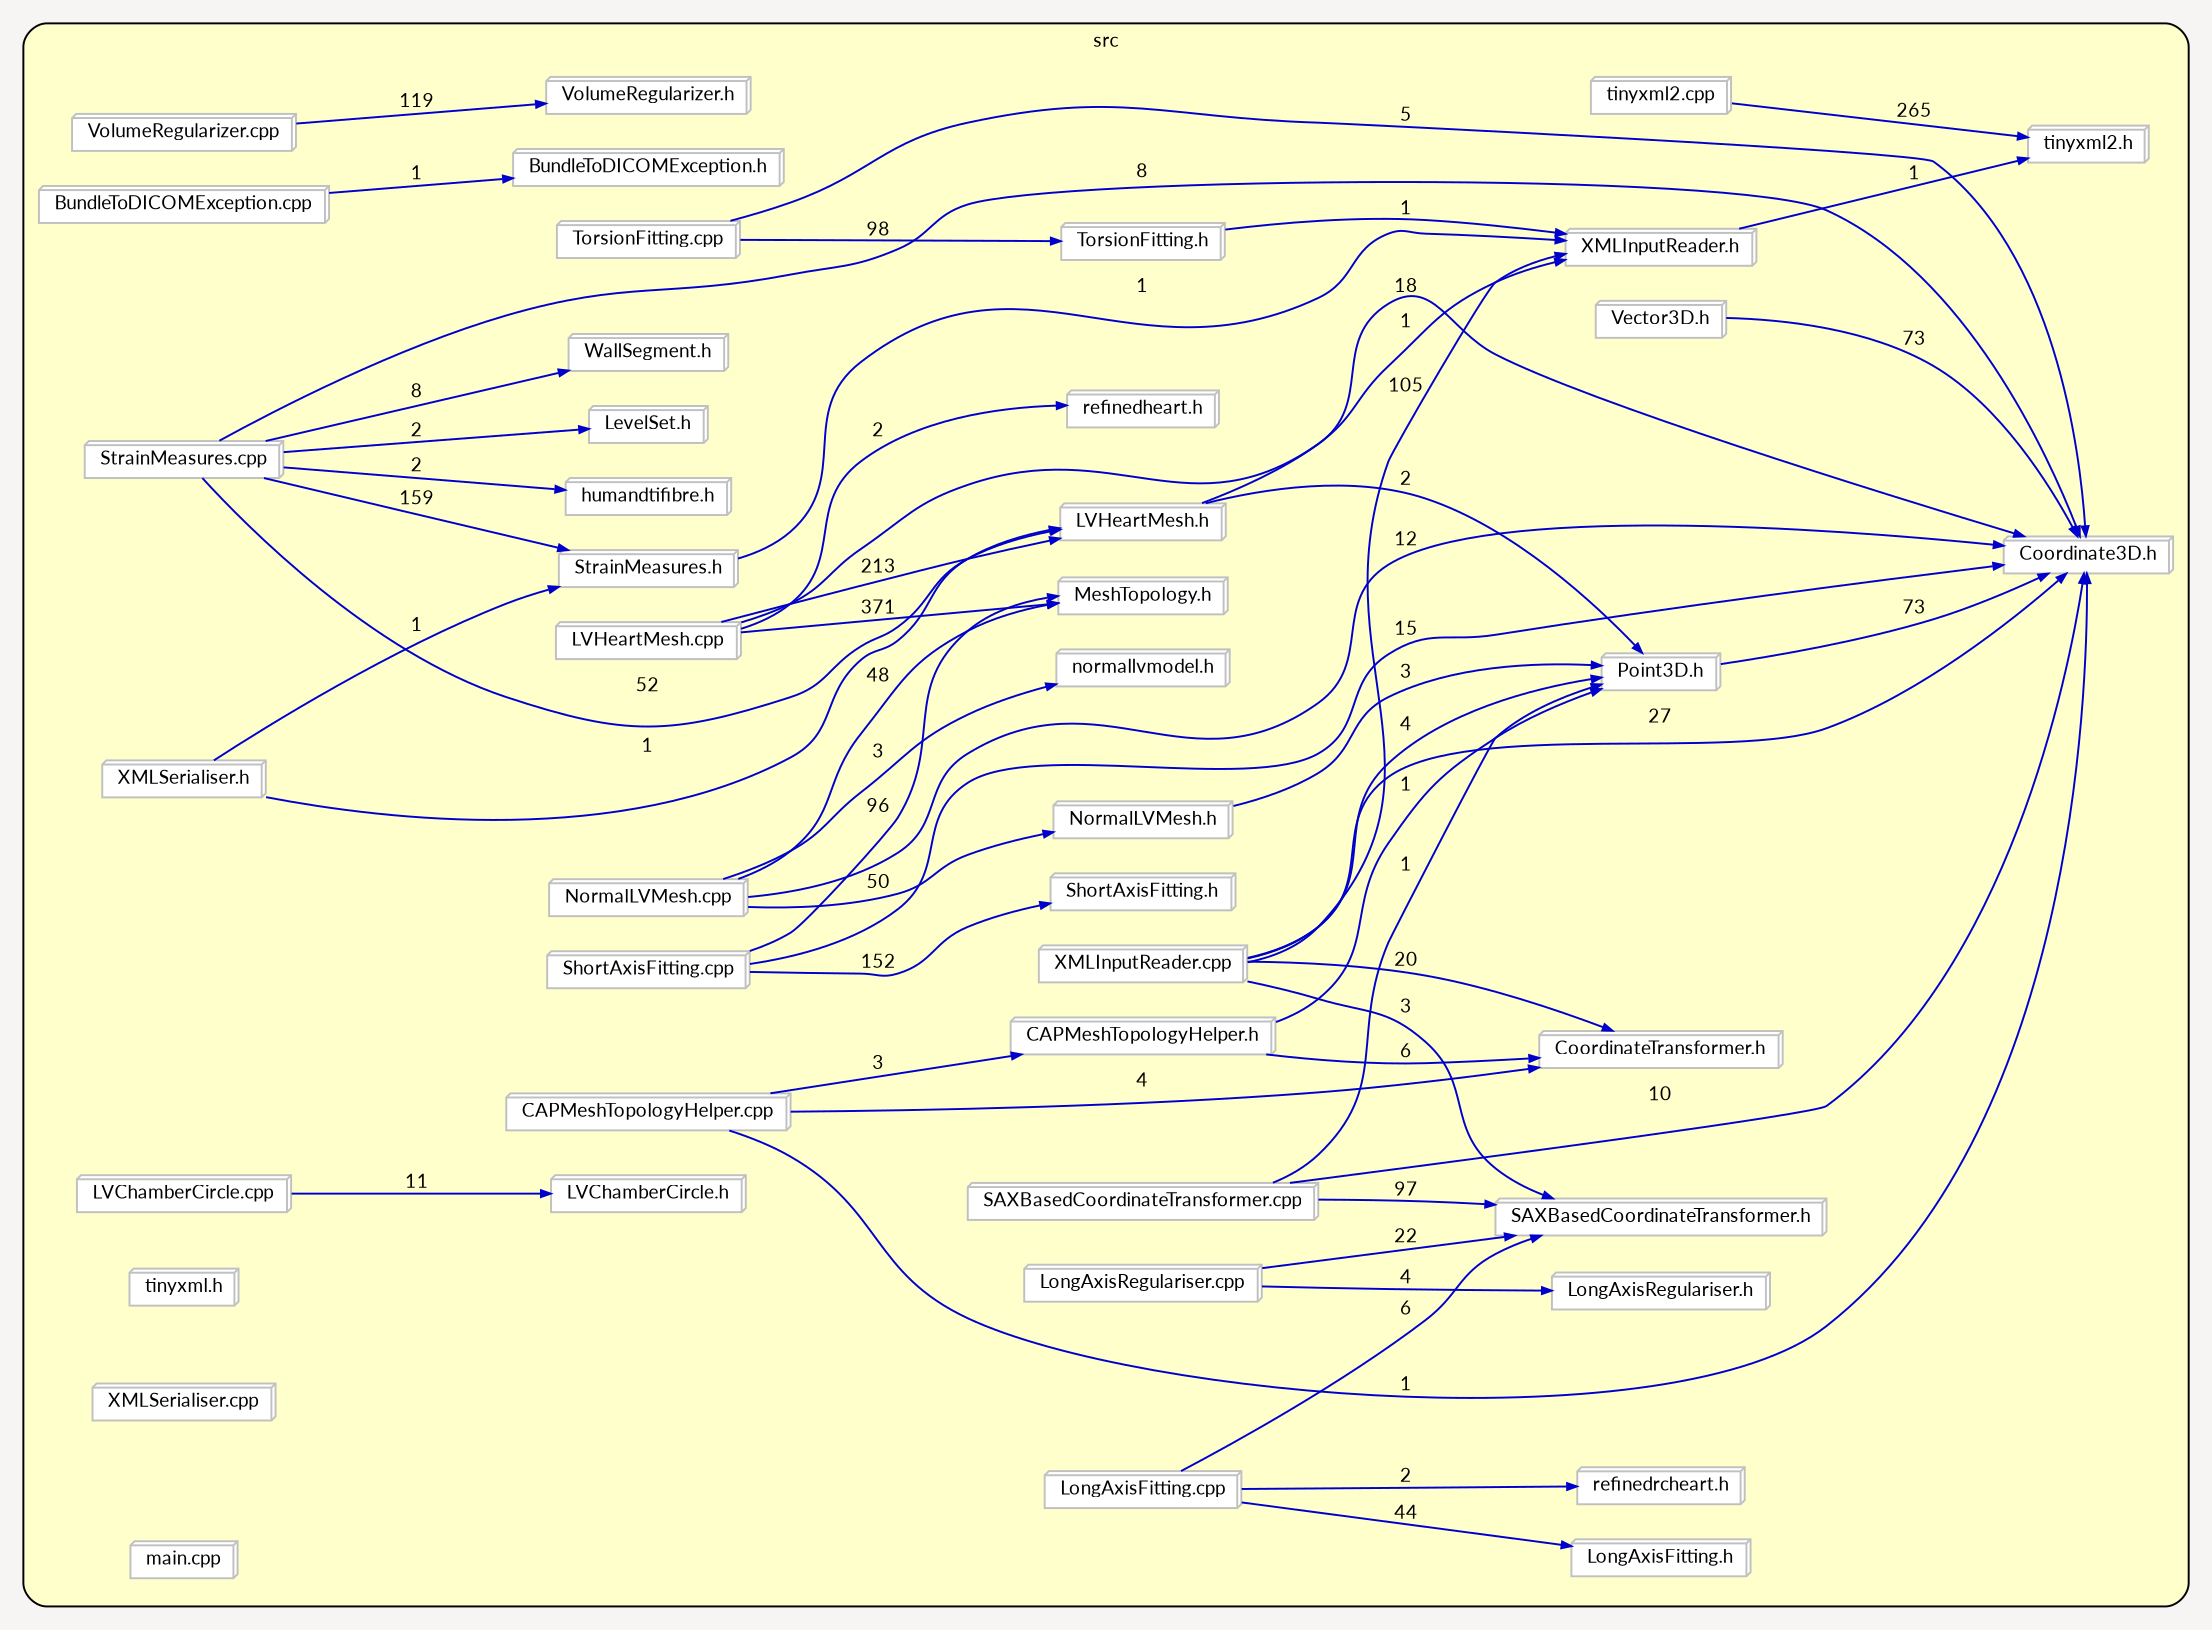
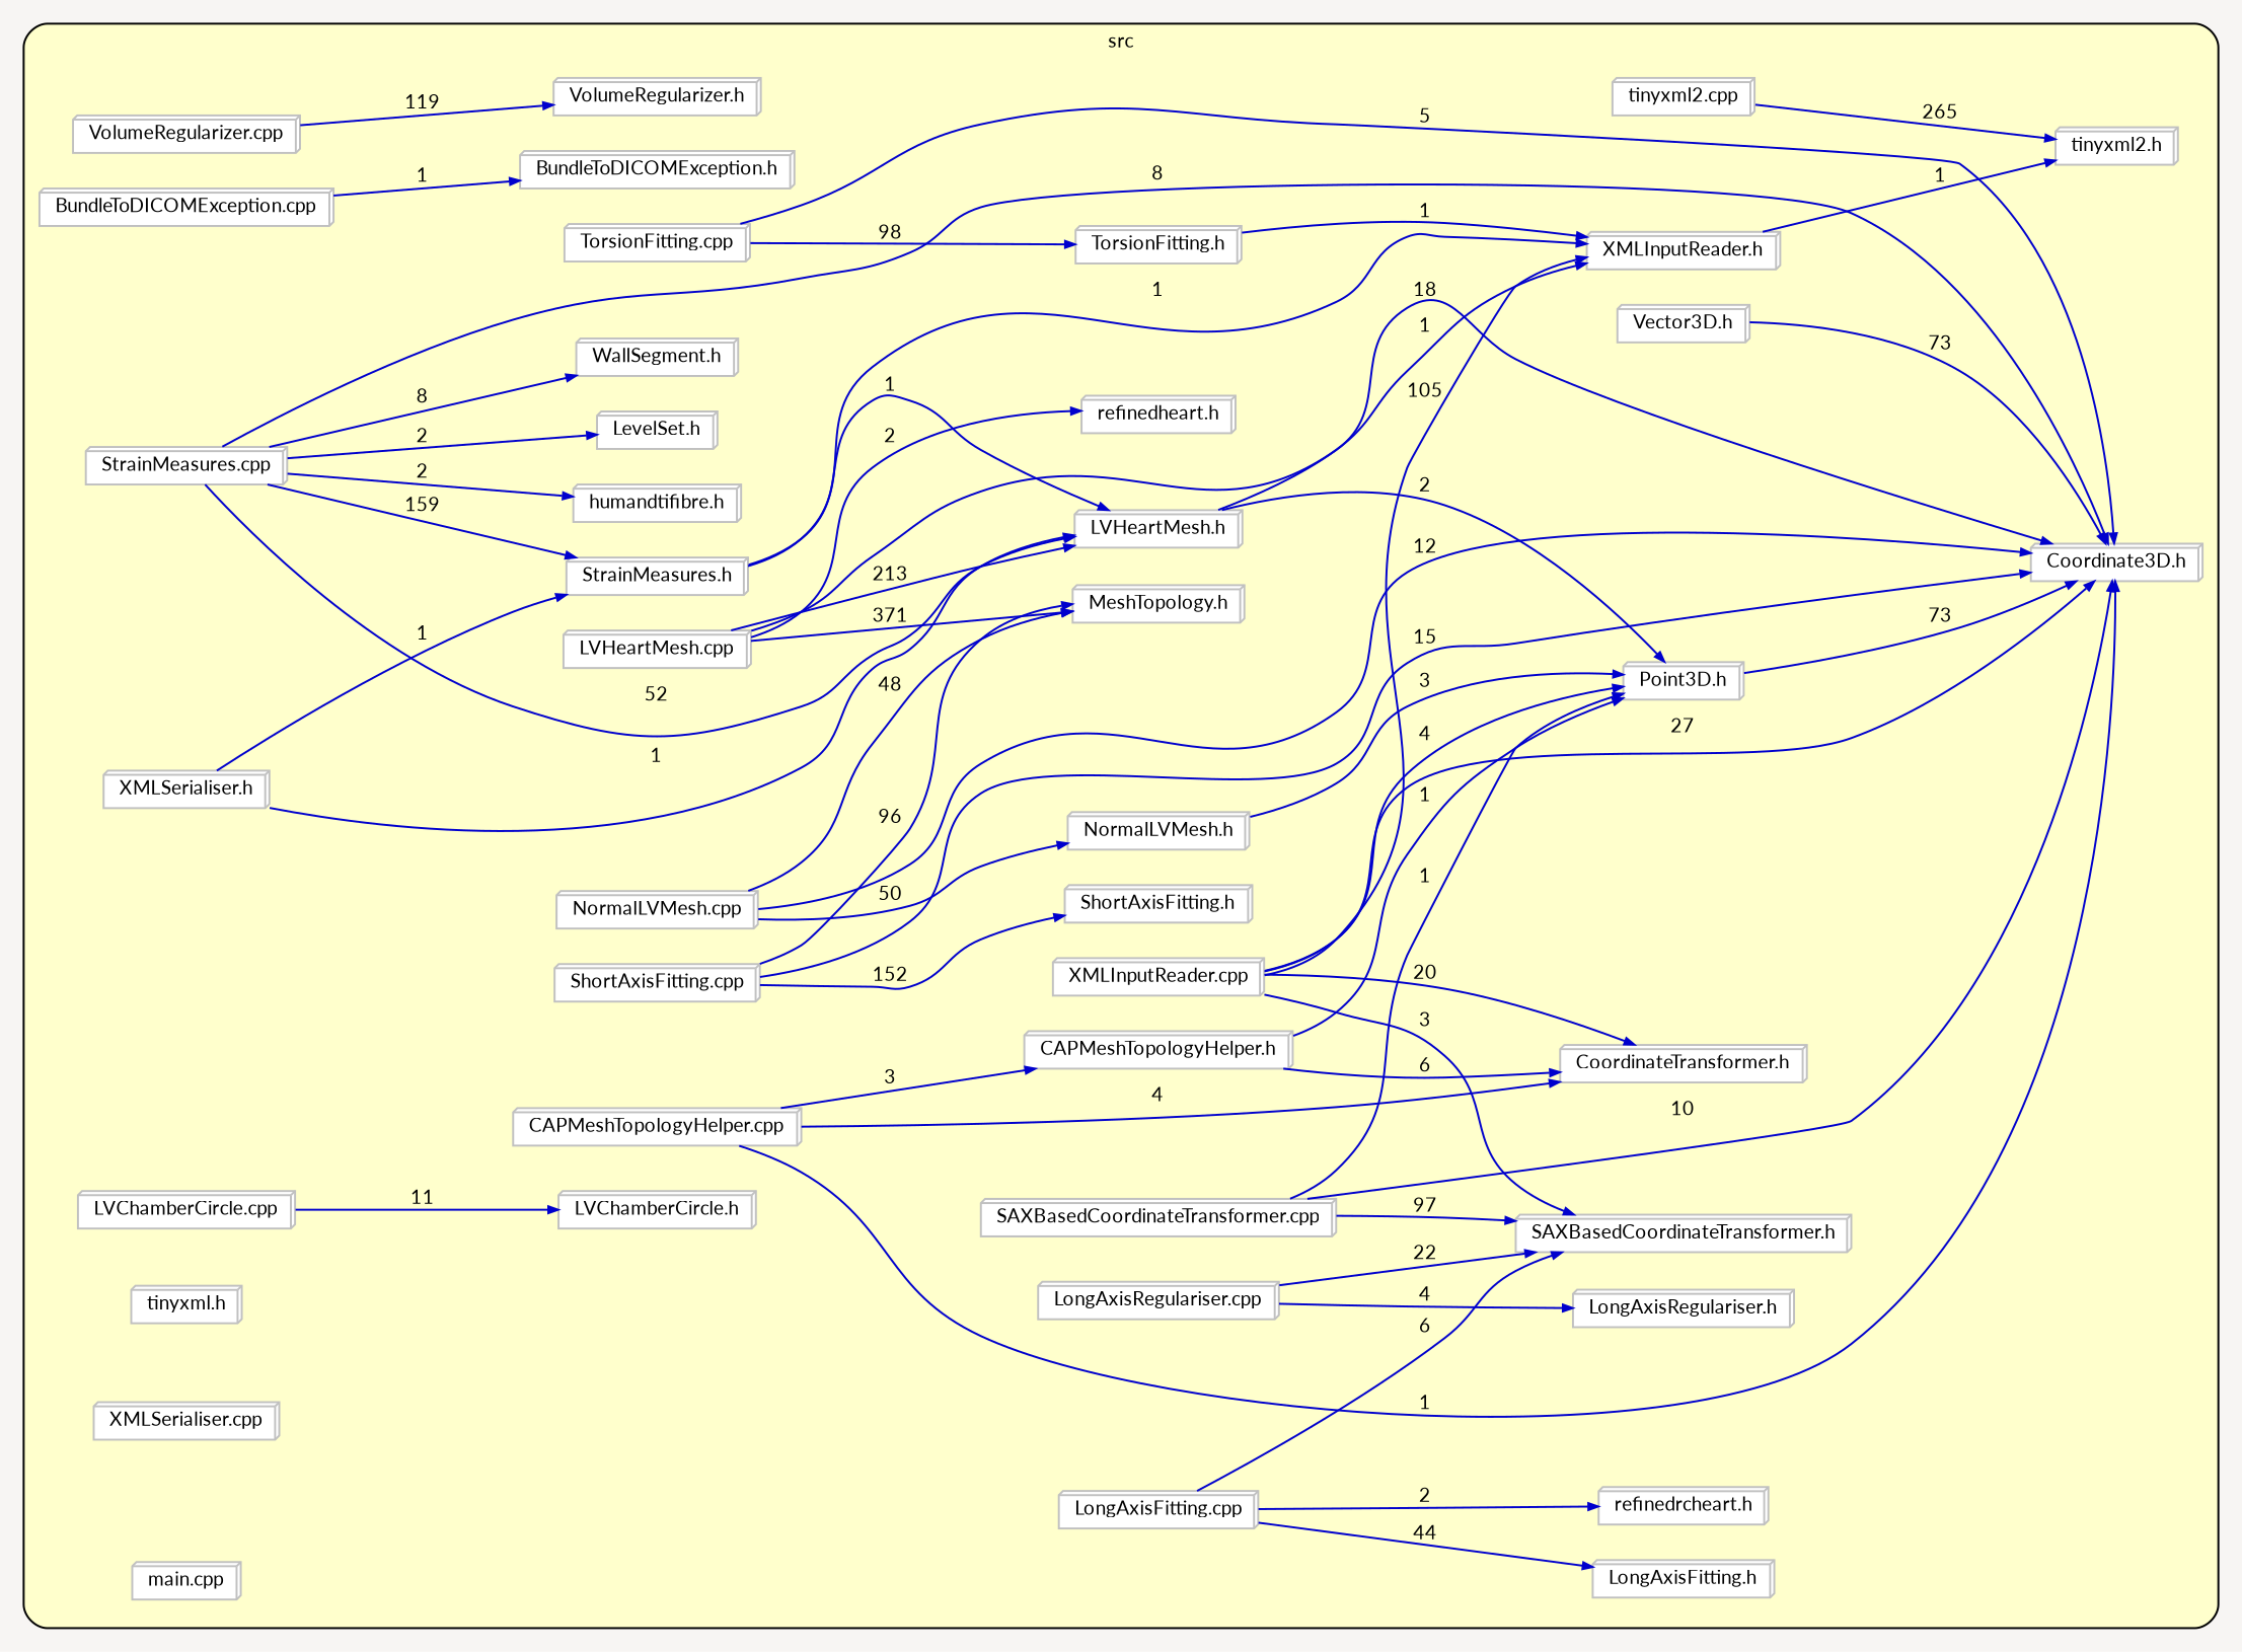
  digraph {
    bgcolor="#F7F5F3"
    compound=true
    fillcolor="#FFFFCC"
    fontname=Lato
    fontsize=10
    pack=true
    packmode=clust
    rankdir=LR
    ranksep=1.0
    style="rounded,filled"
    node [color=grey compound=true fillcolor=white fixedsize=false fontname=Lato fontsize=10 node_initialized=no shape=box3d style=filled]
    edge [arrowhead=normal arrowsize=0.5 arrowtail=none color=blue3 compound=true dir=forward fontcolor=black fontname=Lato fontsize=10]
    __N2 [fixedsize=true height=0.01 shape=none style="invis,none" width=0.347222]
    n2 [height=0.0 label="tinyxml2.cpp" width=0.0]
    n3 [height=0.0 label="tinyxml2.h" width=0.0]
    n4 [height=0.0 label="TorsionFitting.h" width=0.0]
    n5 [height=0.0 label="XMLInputReader.h" width=0.0]
    n6 [height=0.0 label="LVHeartMesh.cpp" width=0.0]
    n7 [height=0.0 label="LVHeartMesh.h" width=0.0]
    n8 [height=0.0 label="MeshTopology.h" width=0.0]
    n9 [height=0.0 label="refinedheart.h" width=0.0]
    n10 [height=0.0 label="Coordinate3D.h" width=0.0]
    n11 [height=0.0 label="Point3D.h" width=0.0]
    n12 [height=0.0 label="NormalLVMesh.h" width=0.0]
    n13 [height=0.0 label="NormalLVMesh.cpp" width=0.0]
-   n14 [height=0.0 label="normallvmodel.h" width=0.0]
    n15 [height=0.0 label="VolumeRegularizer.cpp" width=0.0]
    n16 [height=0.0 label="VolumeRegularizer.h" width=0.0]
    n17 [height=0.0 label="Vector3D.h" width=0.0]
    n18 [height=0.0 label="BundleToDICOMException.cpp" width=0.0]
    n19 [height=0.0 label="BundleToDICOMException.h" width=0.0]
    n20 [height=0.0 label="StrainMeasures.cpp" width=0.0]
    n21 [height=0.0 label="humandtifibre.h" width=0.0]
    n22 [height=0.0 label="LevelSet.h" width=0.0]
    n23 [height=0.0 label="WallSegment.h" width=0.0]
    n24 [height=0.0 label="StrainMeasures.h" width=0.0]
    n25 [height=0.0 label="SAXBasedCoordinateTransformer.cpp" width=0.0]
    n26 [height=0.0 label="SAXBasedCoordinateTransformer.h" width=0.0]
    n27 [height=0.0 label="XMLSerialiser.h" width=0.0]
    n28 [height=0.0 label="XMLInputReader.cpp" width=0.0]
    n29 [height=0.0 label="CoordinateTransformer.h" width=0.0]
    n30 [height=0.0 label="CAPMeshTopologyHelper.h" width=0.0]
    n31 [height=0.0 label="CAPMeshTopologyHelper.cpp" width=0.0]
    n32 [height=0.0 label="LongAxisRegulariser.cpp" width=0.0]
    n33 [height=0.0 label="LongAxisRegulariser.h" width=0.0]
    n34 [height=0.0 label="LVChamberCircle.cpp" width=0.0]
    n35 [height=0.0 label="LVChamberCircle.h" width=0.0]
    n36 [height=0.0 label="TorsionFitting.cpp" width=0.0]
    n37 [height=0.0 label="LongAxisFitting.cpp" width=0.0]
    n38 [height=0.0 label="refinedrcheart.h" width=0.0]
    n39 [height=0.0 label="LongAxisFitting.h" width=0.0]
    n40 [height=0.0 label="ShortAxisFitting.cpp" width=0.0]
    n41 [height=0.0 label="ShortAxisFitting.h" width=0.0]
    n42 [height=0.0 label="tinyxml.h" width=0.0]
    n43 [height=0.0 label="XMLSerialiser.cpp" width=0.0]
    n44 [height=0.0 label="main.cpp" width=0.0]
    subgraph cluster_1 {
      label=src
      __N2
      n2
      n3
      n4
      n5
      n6
      n7
      n8
      n9
      n10
      n11
      n12
      n13
-     n14
      n15
      n16
      n17
      n18
      n19
      n20
      n21
      n22
      n23
      n24
      n25
      n26
      n27
      n28
      n29
      n30
      n31
      n32
      n33
      n34
      n35
      n36
      n37
      n38
      n39
      n40
      n41
      n42
      n43
      n44
    }
    n2 -> n3 [label=265]
    n4 -> n5 [label=1]
    n5 -> n3 [label=1]
    n6 -> n7 [label=213]
    n6 -> n8 [label=371]
    n6 -> n9 [label=2]
    n6 -> n10 [label=18]
    n7 -> n5 [label=1]
    n7 -> n11 [label=2]
    n11 -> n10 [label=73]
    n12 -> n11 [label=3]
    n13 -> n8 [label=48]
    n13 -> n10 [label=12]
    n13 -> n12 [label=50]
-   n13 -> n14 [label=3]
    n15 -> n16 [label=119]
    n17 -> n10 [label=73]
    n18 -> n19 [label=1]
    n20 -> n7 [label=52]
    n20 -> n10 [label=8]
    n20 -> n21 [label=2]
    n20 -> n22 [label=2]
    n20 -> n23 [label=8]
    n20 -> n24 [label=159]
    n24 -> n5 [label=1]
+   n24 -> n7 [label=1]
    n25 -> n10 [label=10]
    n25 -> n11 [label=1]
    n25 -> n26 [label=97]
    n27 -> n7 [label=1]
    n27 -> n24 [label=1]
    n28 -> n5 [label=105]
    n28 -> n10 [label=27]
    n28 -> n11 [label=4]
    n28 -> n26 [label=3]
    n28 -> n29 [label=20]
    n30 -> n11 [label=1]
    n30 -> n29 [label=6]
    n31 -> n10 [label=1]
    n31 -> n29 [label=4]
    n31 -> n30 [label=3]
    n32 -> n26 [label=22]
    n32 -> n33 [label=4]
    n34 -> n35 [label=11]
    n36 -> n4 [label=98]
    n36 -> n10 [label=5]
    n37 -> n26 [label=6]
    n37 -> n38 [label=2]
    n37 -> n39 [label=44]
    n40 -> n8 [label=96]
    n40 -> n10 [label=15]
    n40 -> n41 [label=152]
  }
